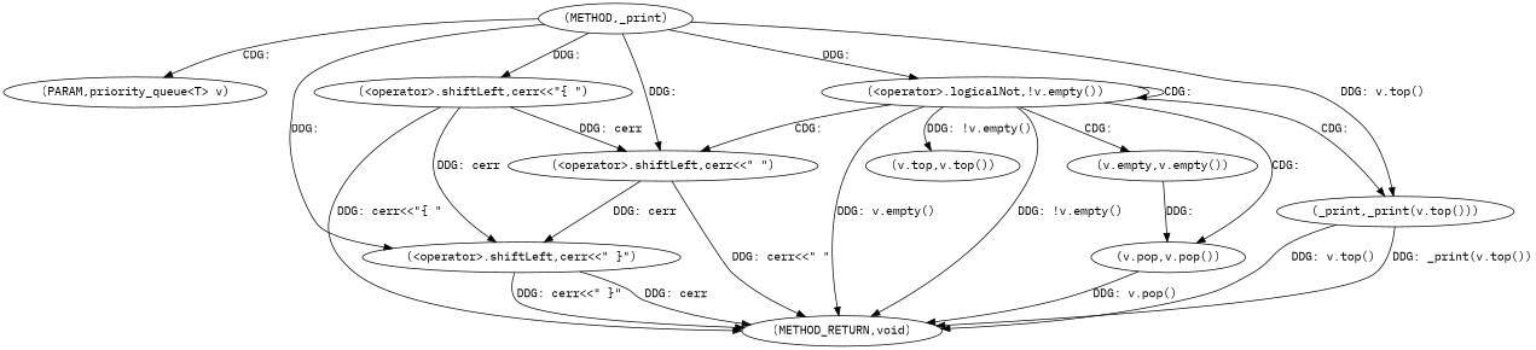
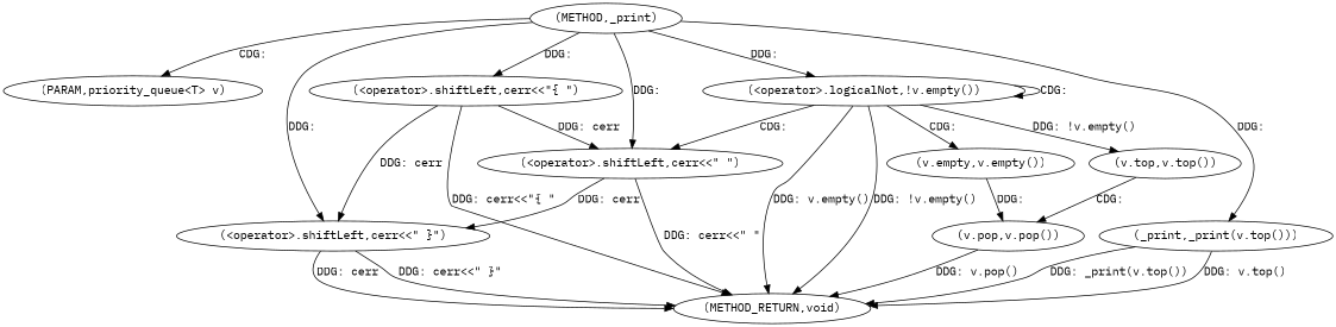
  digraph {
    fontname="IBM Plex Mono"
    node [fontname="IBM Plex Mono"]
    edge [fontname="IBM Plex Mono"]
    n1 [label="(METHOD,_print)"]
    n2 [label="(PARAM,priority_queue<T> v)"]
    n3 [label="(<operator>.shiftLeft,cerr<<\"{ \")"]
    n4 [label="(<operator>.shiftLeft,cerr<<\" }\")"]
    n5 [label="(<operator>.logicalNot,!v.empty())"]
    n6 [label="(_print,_print(v.top()))"]
    n7 [label="(<operator>.shiftLeft,cerr<<\" \")"]
    n8 [label="(METHOD_RETURN,void)"]
    n9 [label="(v.pop,v.pop())"]
    n10 [label="(v.empty,v.empty())"]
    n11 [label="(v.top,v.top())"]
    n1 -> n2 [label="CDG: "]
    n1 -> n3 [label="DDG: "]
    n1 -> n4 [label="DDG: "]
    n1 -> n5 [label="DDG: "]
-   n1 -> n6 [label="DDG: v.top()"]
+   n1 -> n6 [label="DDG: "]
    n1 -> n7 [label="DDG: "]
    n3 -> n4 [label="DDG: cerr"]
    n3 -> n7 [label="DDG: cerr"]
    n3 -> n8 [label="DDG: cerr<<\"{ \""]
    n4 -> n8 [label="DDG: cerr"]
    n4 -> n8 [label="DDG: cerr<<\" }\""]
    n5 -> n5 [label="CDG: "]
-   n5 -> n6 [label="CDG: "]
    n5 -> n7 [label="CDG: "]
    n5 -> n8 [label="DDG: v.empty()"]
    n5 -> n8 [label="DDG: !v.empty()"]
-   n5 -> n9 [label="CDG: "]
+   n11 -> n9 [label="CDG: "]
    n5 -> n10 [label="CDG: "]
    n5 -> n11 [label="DDG: !v.empty()"]
    n6 -> n8 [label="DDG: v.top()"]
    n6 -> n8 [label="DDG: _print(v.top())"]
    n7 -> n4 [label="DDG: cerr"]
    n7 -> n8 [label="DDG: cerr<<\" \""]
    n9 -> n8 [label="DDG: v.pop()"]
    n10 -> n9 [label="DDG: "]
  }
